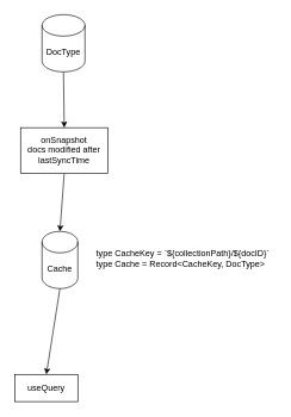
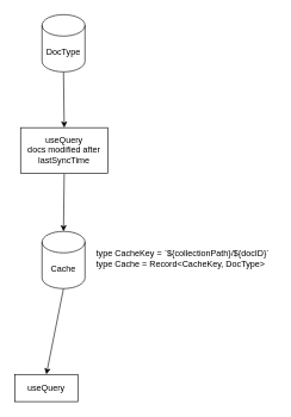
  <mxCell id="0" />
  <mxCell id="1" parent="0" />
  <mxCell id="2" style="edgeStyle=none;html=1;exitX=0.5;exitY=1;exitDx=0;exitDy=0;exitPerimeter=0;entryX=0.5;entryY=0;entryDx=0;entryDy=0;" edge="1" parent="1" source="3" target="7"><mxGeometry relative="1" as="geometry" /></mxCell>
  <mxCell id="3" value="DocType" style="shape=cylinder3;whiteSpace=wrap;html=1;boundedLbl=1;backgroundOutline=1;size=15;" vertex="1" parent="1"><mxGeometry x="58" y="20" width="60" height="80" as="geometry" /></mxCell>
  <mxCell id="4" style="edgeStyle=none;html=1;exitX=0.5;exitY=1;exitDx=0;exitDy=0;exitPerimeter=0;entryX=0.5;entryY=0;entryDx=0;entryDy=0;" edge="1" parent="1" source="5" target="8"><mxGeometry relative="1" as="geometry" /></mxCell>
- <mxCell id="5" value="Cache" style="shape=cylinder3;whiteSpace=wrap;html=1;boundedLbl=1;backgroundOutline=1;size=15;" vertex="1" parent="1"><mxGeometry x="58" y="323" width="50" height="80" as="geometry" /></mxCell>
+ <mxCell id="5" value="Cache" style="shape=cylinder3;whiteSpace=wrap;html=1;boundedLbl=1;backgroundOutline=1;size=15;" vertex="1" parent="1"><mxGeometry x="58" y="323" width="60" height="80" as="geometry" /></mxCell>
  <mxCell id="6" style="edgeStyle=none;html=1;exitX=0.5;exitY=1;exitDx=0;exitDy=0;entryX=0.5;entryY=0;entryDx=0;entryDy=0;entryPerimeter=0;" edge="1" parent="1" source="7" target="5"><mxGeometry relative="1" as="geometry" /></mxCell>
- <mxCell id="7" value="onSnapshot&lt;br&gt;docs modified after lastSyncTime" style="rounded=0;whiteSpace=wrap;html=1;" vertex="1" parent="1"><mxGeometry x="28" y="178" width="122" height="64" as="geometry" /></mxCell>
+ <mxCell id="7" value="useQuery&lt;br&gt;docs modified after lastSyncTime" style="rounded=0;whiteSpace=wrap;html=1;" vertex="1" parent="1"><mxGeometry x="28" y="178" width="122" height="64" as="geometry" /></mxCell>
  <mxCell id="8" value="useQuery" style="rounded=0;whiteSpace=wrap;html=1;" vertex="1" parent="1"><mxGeometry x="20" y="523" width="88" height="38" as="geometry" /></mxCell>
  <mxCell id="9" value="type CacheKey =&amp;nbsp;&lt;span&gt;`${collectionPath}/${docID}`&lt;/span&gt;&lt;br&gt;&lt;div&gt;&lt;span&gt;type Cache = &lt;/span&gt;&lt;span&gt;Record&amp;lt;CacheKey, DocType&amp;gt;&lt;/span&gt;&lt;br&gt;&lt;/div&gt;" style="text;html=1;align=left;verticalAlign=middle;resizable=0;points=[];autosize=1;strokeColor=none;fillColor=none;" vertex="1" parent="1"><mxGeometry x="132" y="345" width="252" height="32" as="geometry" /></mxCell>
